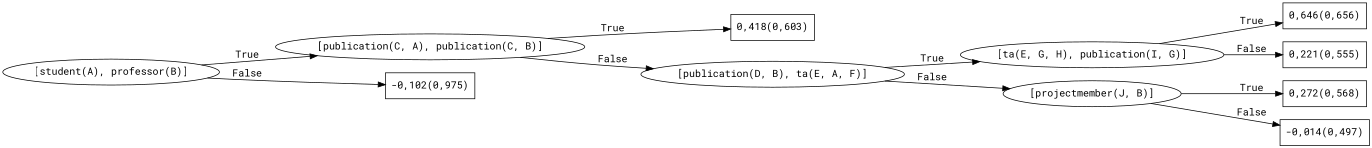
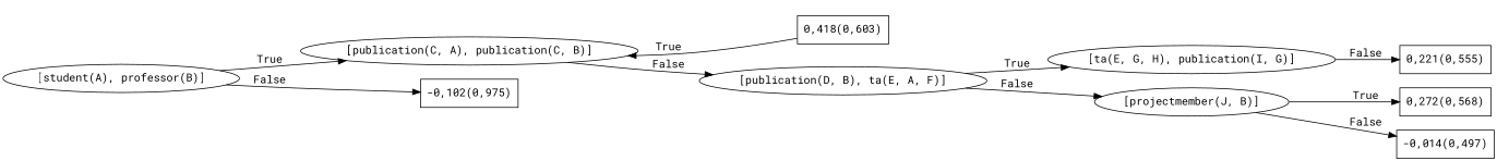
  digraph {
    fontname="Roboto Mono"
    rankdir=LR
    node [fontname="Roboto Mono" shape=box]
    edge [fontname="Roboto Mono"]
    n1 [label="[student(A), professor(B)]" shape=""]
    n2 [label="[publication(C, A), publication(C, B)]" shape=""]
    n3 [label="-0,102(0,975)"]
    n4 [label="0,418(0,603)"]
    n5 [label="[publication(D, B), ta(E, A, F)]" shape=""]
    n6 [label="[ta(E, G, H), publication(I, G)]" shape=""]
    n7 [label="[projectmember(J, B)]" shape=""]
-   n8 [label="0,646(0,656)"]
    n9 [label="0,221(0,555)"]
    n10 [label="0,272(0,568)"]
    n11 [label="-0,014(0,497)"]
    n1 -> n2 [label=True]
    n1 -> n3 [label=False]
-   n2 -> n4 [label=True]
+   n4 -> n2 [label=True]
    n2 -> n5 [label=False]
    n5 -> n6 [label=True]
    n5 -> n7 [label=False]
-   n6 -> n8 [label=True]
    n6 -> n9 [label=False]
    n7 -> n10 [label=True]
    n7 -> n11 [label=False]
  }
